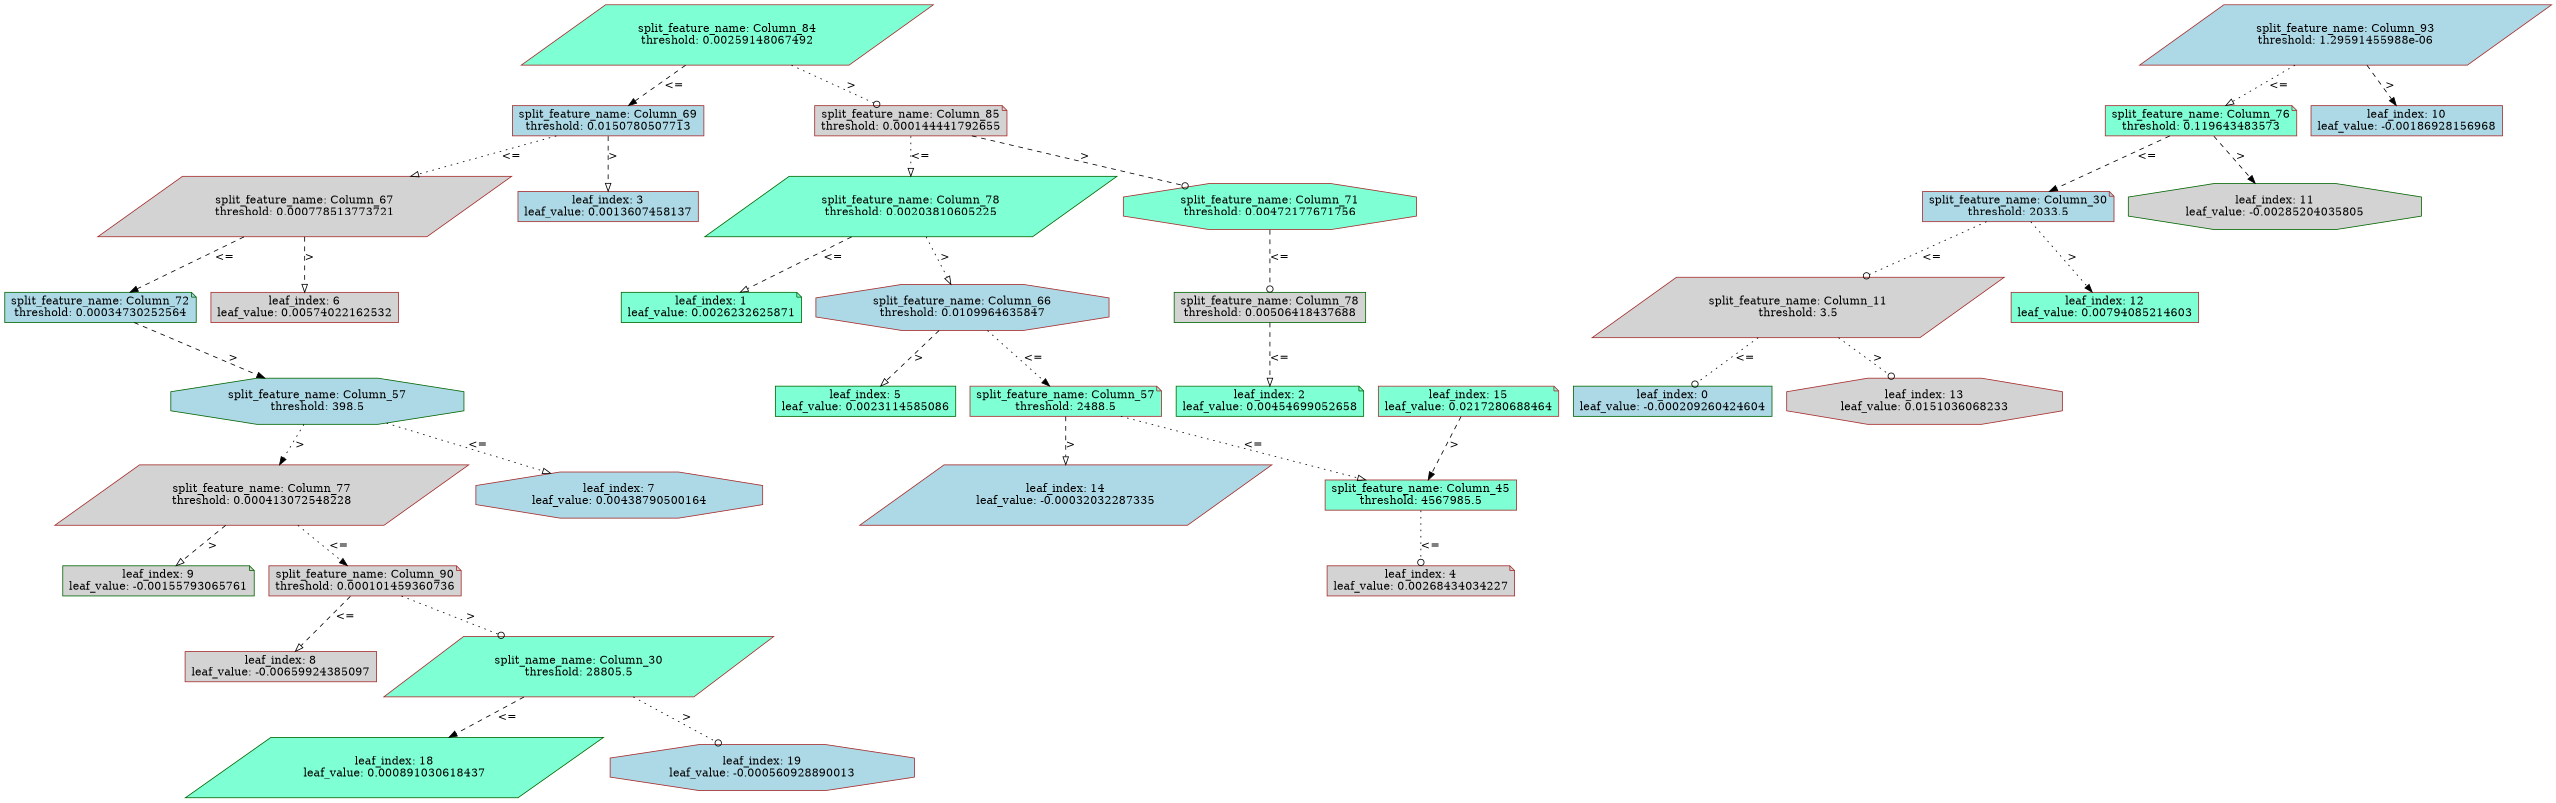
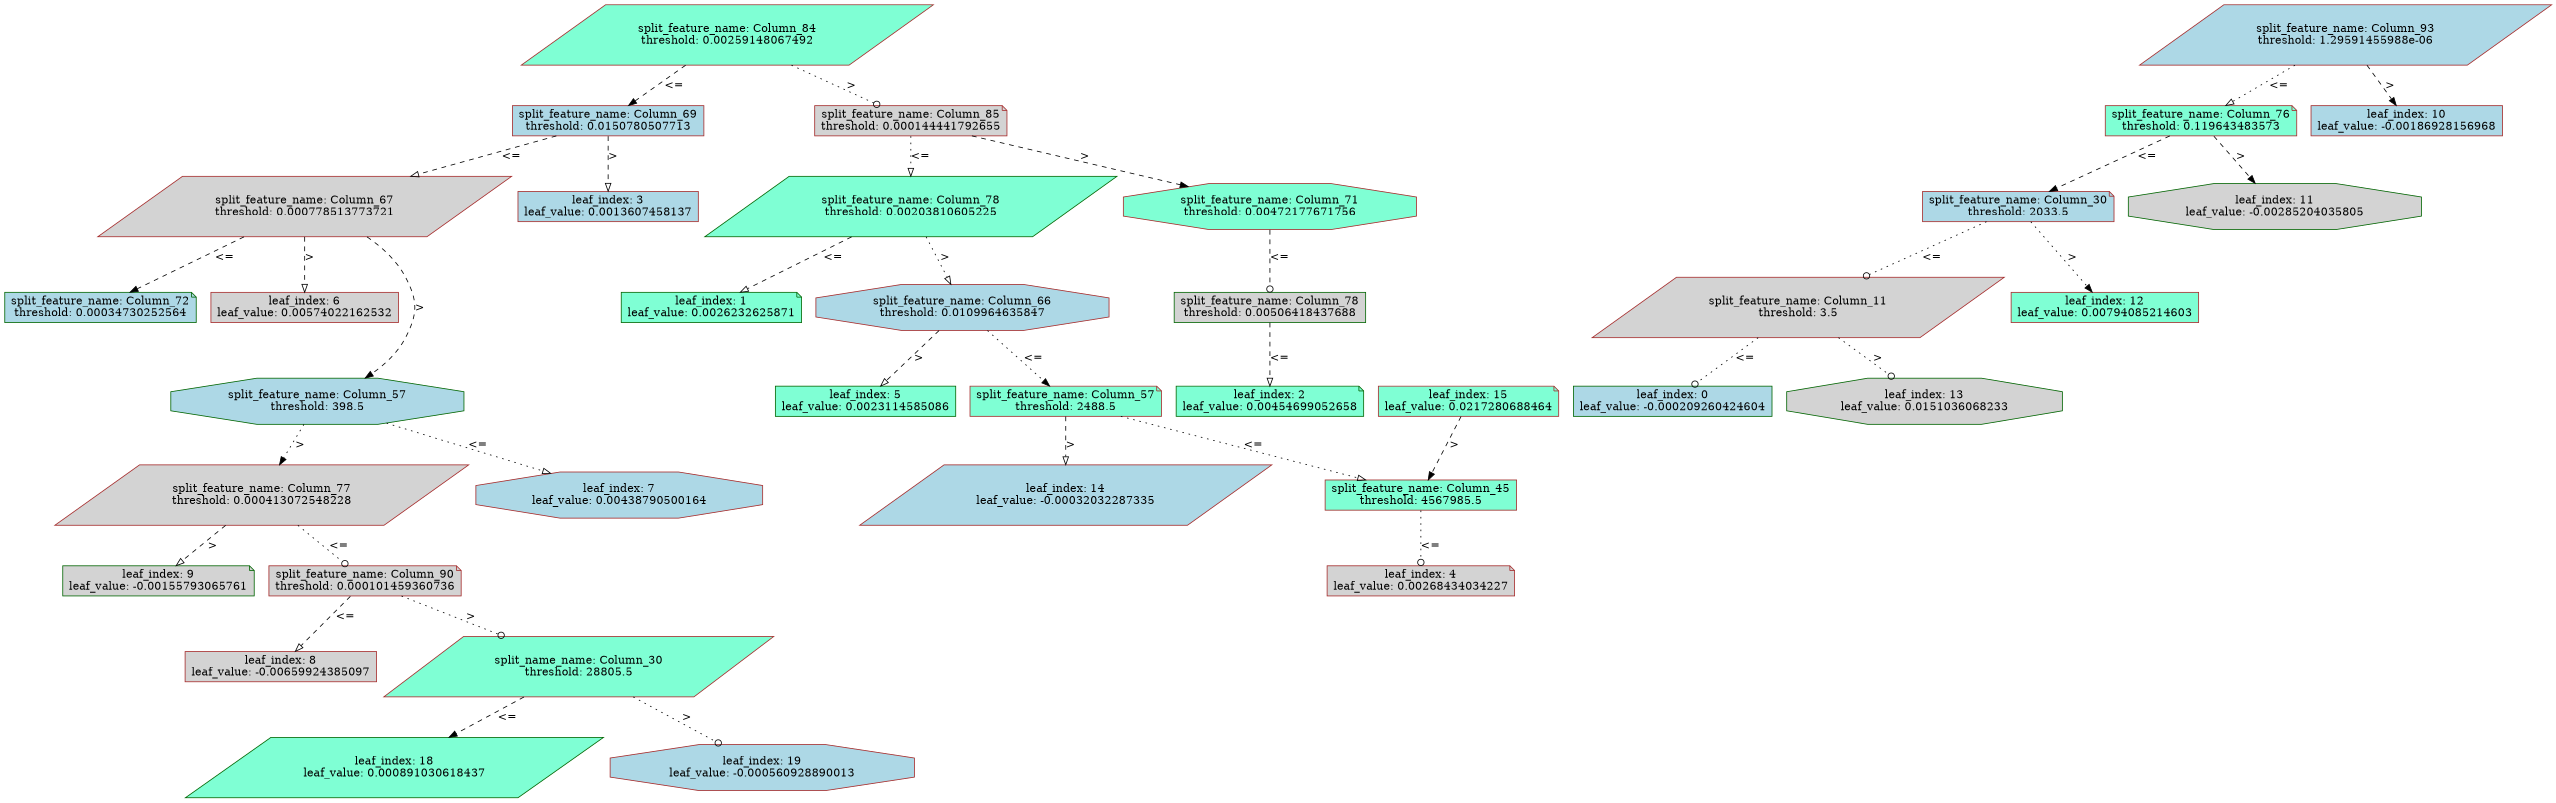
  digraph {
    node [color=brown fillcolor=aquamarine shape=note style=filled]
    edge [arrowhead=onormal style=dashed]
    n1 [label="split_feature_name: Column_84\nthreshold: 0.00259148067492" shape=parallelogram]
    n2 [fillcolor=lightblue label="split_feature_name: Column_69\nthreshold: 0.0150780507713" shape=box]
    n3 [fillcolor=lightgrey label="split_feature_name: Column_85\nthreshold: 0.000144441792655"]
    n4 [fillcolor=lightgrey label="split_feature_name: Column_67\nthreshold: 0.000778513773721" shape=parallelogram]
    n5 [fillcolor=lightblue label="leaf_index: 3\nleaf_value: 0.0013607458137" shape=box]
    n6 [color=darkgreen label="split_feature_name: Column_78\nthreshold: 0.00203810605225" shape=parallelogram]
    n7 [label="split_feature_name: Column_71\nthreshold: 0.00472177671756" shape=octagon]
    n8 [color=darkgreen fillcolor=lightblue label="split_feature_name: Column_72\nthreshold: 0.00034730252564"]
    n9 [fillcolor=lightgrey label="leaf_index: 6\nleaf_value: 0.00574022162532" shape=box]
    n10 [color=darkgreen fillcolor=lightblue label="split_feature_name: Column_57\nthreshold: 398.5" shape=octagon]
    n11 [fillcolor=lightblue label="split_feature_name: Column_93\nthreshold: 1.29591455988e-06" shape=parallelogram]
    n12 [label="split_feature_name: Column_76\nthreshold: 0.119643483573"]
    n13 [fillcolor=lightblue label="leaf_index: 10\nleaf_value: -0.00186928156968" shape=box]
    n14 [fillcolor=lightblue label="leaf_index: 7\nleaf_value: 0.00438790500164" shape=octagon]
    n15 [fillcolor=lightgrey label="split_feature_name: Column_77\nthreshold: 0.000413072548228" shape=parallelogram]
    n16 [fillcolor=lightblue label="split_feature_name: Column_30\nthreshold: 2033.5"]
    n17 [color=darkgreen fillcolor=lightgrey label="leaf_index: 11\nleaf_value: -0.00285204035805" shape=octagon]
    n18 [fillcolor=lightgrey label="split_feature_name: Column_11\nthreshold: 3.5" shape=parallelogram]
    n19 [label="leaf_index: 12\nleaf_value: 0.00794085214603" shape=box]
    n20 [color=darkgreen fillcolor=lightblue label="leaf_index: 0\nleaf_value: -0.000209260424604" shape=box]
-   n21 [fillcolor=lightgrey label="leaf_index: 13\nleaf_value: 0.0151036068233" shape=octagon]
+   n21 [color=darkgreen fillcolor=lightgrey label="leaf_index: 13\nleaf_value: 0.0151036068233" shape=octagon]
    n22 [fillcolor=lightgrey label="split_feature_name: Column_90\nthreshold: 0.000101459360736"]
    n23 [color=darkgreen fillcolor=lightgrey label="leaf_index: 9\nleaf_value: -0.00155793065761"]
    n24 [fillcolor=lightgrey label="leaf_index: 8\nleaf_value: -0.00659924385097" shape=box]
    n25 [label="split_name_name: Column_30\nthreshold: 28805.5" shape=parallelogram]
    n26 [color=darkgreen label="leaf_index: 18\nleaf_value: 0.000891030618437" shape=parallelogram]
    n27 [fillcolor=lightblue label="leaf_index: 19\nleaf_value: -0.000560928890013" shape=octagon]
    n28 [color=darkgreen label="leaf_index: 1\nleaf_value: 0.0026232625871"]
    n29 [fillcolor=lightblue label="split_feature_name: Column_66\nthreshold: 0.0109964635847" shape=octagon]
    n30 [color=darkgreen fillcolor=lightgrey label="split_feature_name: Column_78\nthreshold: 0.00506418437688" shape=box]
    n31 [label="split_feature_name: Column_57\nthreshold: 2488.5"]
    n32 [color=darkgreen label="leaf_index: 5\nleaf_value: 0.0023114585086" shape=box]
    n33 [label="split_feature_name: Column_45\nthreshold: 4567985.5" shape=box]
    n34 [fillcolor=lightblue label="leaf_index: 14\nleaf_value: -0.00032032287335" shape=parallelogram]
    n35 [fillcolor=lightgrey label="leaf_index: 4\nleaf_value: 0.00268434034227"]
    n36 [label="leaf_index: 15\nleaf_value: 0.0217280688464"]
    n37 [color=darkgreen label="leaf_index: 2\nleaf_value: 0.00454699052658"]
    n1 -> n2 [arrowhead=normal label="<="]
    n1 -> n3 [arrowhead=odot label=">" style=dotted]
-   n2 -> n4 [label="<=" style=dotted]
+   n2 -> n4 [label="<="]
    n2 -> n5 [label=">"]
    n3 -> n6 [label="<=" style=dotted]
-   n3 -> n7 [arrowhead=odot label=">"]
+   n3 -> n7 [arrowhead=normal label=">"]
    n4 -> n8 [arrowhead=normal label="<="]
    n4 -> n9 [label=">"]
    n6 -> n28 [label="<="]
    n6 -> n29 [label=">" style=dotted]
    n7 -> n30 [arrowhead=odot label="<="]
-   n8 -> n10 [arrowhead=normal label=">"]
+   n4 -> n10 [arrowhead=normal label=">"]
    n10 -> n14 [label="<=" style=dotted]
    n10 -> n15 [arrowhead=normal label=">" style=dotted]
    n11 -> n12 [label="<=" style=dotted]
    n11 -> n13 [arrowhead=normal label=">"]
    n12 -> n16 [arrowhead=normal label="<="]
    n12 -> n17 [arrowhead=normal label=">"]
-   n15 -> n22 [arrowhead=normal label="<=" style=dotted]
+   n15 -> n22 [arrowhead=odot label="<=" style=dotted]
    n15 -> n23 [label=">"]
    n16 -> n18 [arrowhead=odot label="<=" style=dotted]
    n16 -> n19 [arrowhead=normal label=">" style=dotted]
    n18 -> n20 [arrowhead=odot label="<=" style=dotted]
    n18 -> n21 [arrowhead=odot label=">" style=dotted]
    n22 -> n24 [label="<="]
    n22 -> n25 [arrowhead=odot label=">" style=dotted]
    n25 -> n26 [arrowhead=normal label="<="]
    n25 -> n27 [arrowhead=odot label=">" style=dotted]
    n29 -> n31 [arrowhead=normal label="<=" style=dotted]
    n29 -> n32 [label=">"]
    n30 -> n37 [label="<="]
    n31 -> n33 [label="<=" style=dotted]
    n31 -> n34 [label=">"]
    n33 -> n35 [arrowhead=odot label="<=" style=dotted]
    n36 -> n33 [arrowhead=normal label=">"]
  }
